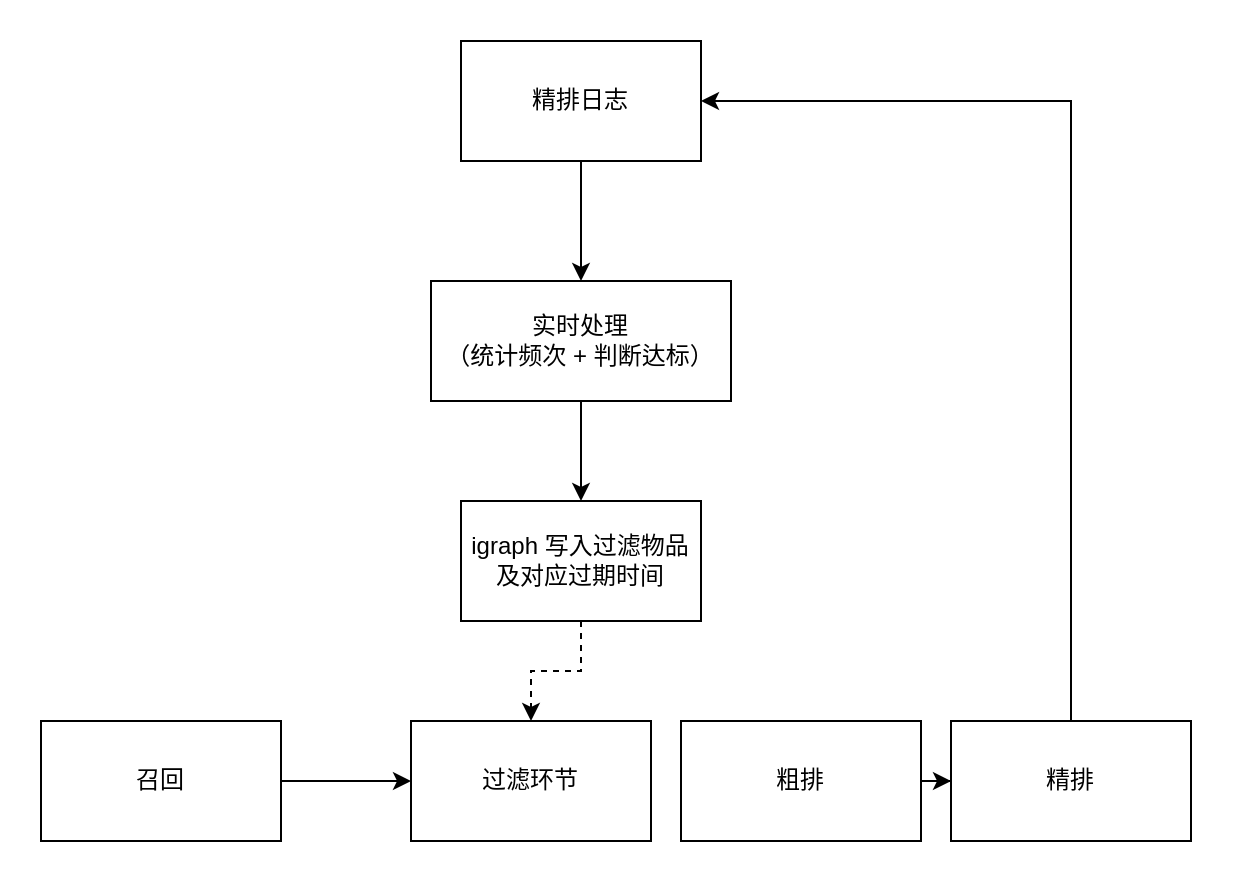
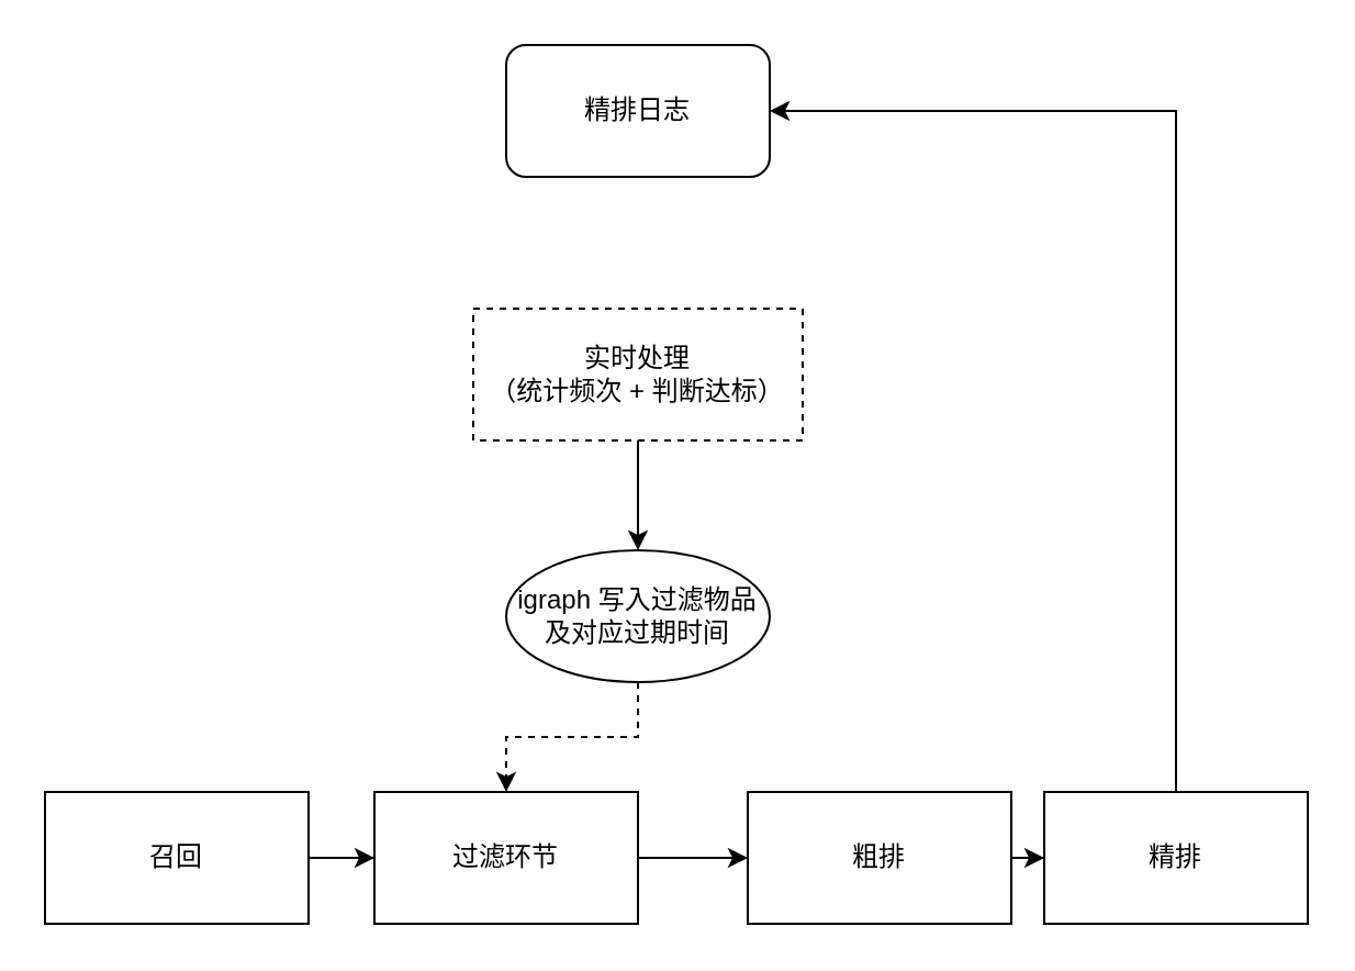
  <mxCell id="0" />
  <mxCell id="1" parent="0" />
- <mxCell id="2" value="" style="edgeStyle=orthogonalEdgeStyle;rounded=0;orthogonalLoop=1;jettySize=auto;html=1;" edge="1" parent="1" source="3" target="5"><mxGeometry relative="1" as="geometry" /></mxCell>
- <mxCell id="3" value="精排日志" style="rounded=0;whiteSpace=wrap;html=1;" vertex="1" parent="1"><mxGeometry x="230" y="20" width="120" height="60" as="geometry" /></mxCell>
+ <mxCell id="3" value="精排日志" style="whiteSpace=wrap;html=1;rounded=1;" vertex="1" parent="1"><mxGeometry x="230" y="20" width="120" height="60" as="geometry" /></mxCell>
  <mxCell id="4" value="" style="edgeStyle=orthogonalEdgeStyle;rounded=0;orthogonalLoop=1;jettySize=auto;html=1;" edge="1" parent="1" source="5" target="7"><mxGeometry relative="1" as="geometry" /></mxCell>
- <mxCell id="5" value="实时处理&lt;div&gt;（统计频次 + 判断达标）&lt;/div&gt;" style="rounded=0;whiteSpace=wrap;html=1;" vertex="1" parent="1"><mxGeometry x="215" y="140" width="150" height="60" as="geometry" /></mxCell>
+ <mxCell id="5" value="实时处理&lt;div&gt;（统计频次 + 判断达标）&lt;/div&gt;" style="rounded=0;whiteSpace=wrap;html=1;dashed=1;" vertex="1" parent="1"><mxGeometry x="215" y="140" width="150" height="60" as="geometry" /></mxCell>
  <mxCell id="6" value="" style="edgeStyle=orthogonalEdgeStyle;rounded=0;orthogonalLoop=1;jettySize=auto;html=1;entryX=0.5;entryY=0;entryDx=0;entryDy=0;dashed=1;" edge="1" parent="1" source="7" target="15"><mxGeometry relative="1" as="geometry"><mxPoint x="180" y="390" as="targetPoint" /></mxGeometry></mxCell>
- <mxCell id="7" value="igraph 写入过滤物品及对应过期时间" style="rounded=0;whiteSpace=wrap;html=1;" vertex="1" parent="1"><mxGeometry x="230" y="250" width="120" height="60" as="geometry" /></mxCell>
+ <mxCell id="7" value="igraph 写入过滤物品及对应过期时间" style="ellipse;whiteSpace=wrap;html=1;" vertex="1" parent="1"><mxGeometry x="230" y="250" width="120" height="60" as="geometry" /></mxCell>
+ <mxCell id="8" value="" style="edgeStyle=orthogonalEdgeStyle;rounded=0;orthogonalLoop=1;jettySize=auto;html=1;" edge="1" parent="1" source="10" target="12"><mxGeometry relative="1" as="geometry" /></mxCell>
  <mxCell id="9" value="" style="edgeStyle=orthogonalEdgeStyle;rounded=0;orthogonalLoop=1;jettySize=auto;html=1;" edge="1" parent="1" source="10" target="15"><mxGeometry relative="1" as="geometry" /></mxCell>
  <mxCell id="10" value="召回" style="rounded=0;whiteSpace=wrap;html=1;" vertex="1" parent="1"><mxGeometry x="20" y="360" width="120" height="60" as="geometry" /></mxCell>
  <mxCell id="11" value="" style="edgeStyle=orthogonalEdgeStyle;rounded=0;orthogonalLoop=1;jettySize=auto;html=1;" edge="1" parent="1" source="12" target="14"><mxGeometry relative="1" as="geometry" /></mxCell>
  <mxCell id="12" value="粗排" style="rounded=0;whiteSpace=wrap;html=1;" vertex="1" parent="1"><mxGeometry x="340" y="360" width="120" height="60" as="geometry" /></mxCell>
  <mxCell id="13" style="edgeStyle=orthogonalEdgeStyle;rounded=0;orthogonalLoop=1;jettySize=auto;html=1;entryX=1;entryY=0.5;entryDx=0;entryDy=0;exitX=0.5;exitY=0;exitDx=0;exitDy=0;" edge="1" parent="1" source="14" target="3"><mxGeometry relative="1" as="geometry" /></mxCell>
  <mxCell id="14" value="精排" style="rounded=0;whiteSpace=wrap;html=1;" vertex="1" parent="1"><mxGeometry x="475" y="360" width="120" height="60" as="geometry" /></mxCell>
- <mxCell id="15" value="过滤环节" style="whiteSpace=wrap;html=1;rounded=0;" vertex="1" parent="1"><mxGeometry x="205" y="360" width="120" height="60" as="geometry" /></mxCell>
+ <mxCell id="15" value="过滤环节" style="whiteSpace=wrap;html=1;rounded=0;" vertex="1" parent="1"><mxGeometry x="170" y="360" width="120" height="60" as="geometry" /></mxCell>
